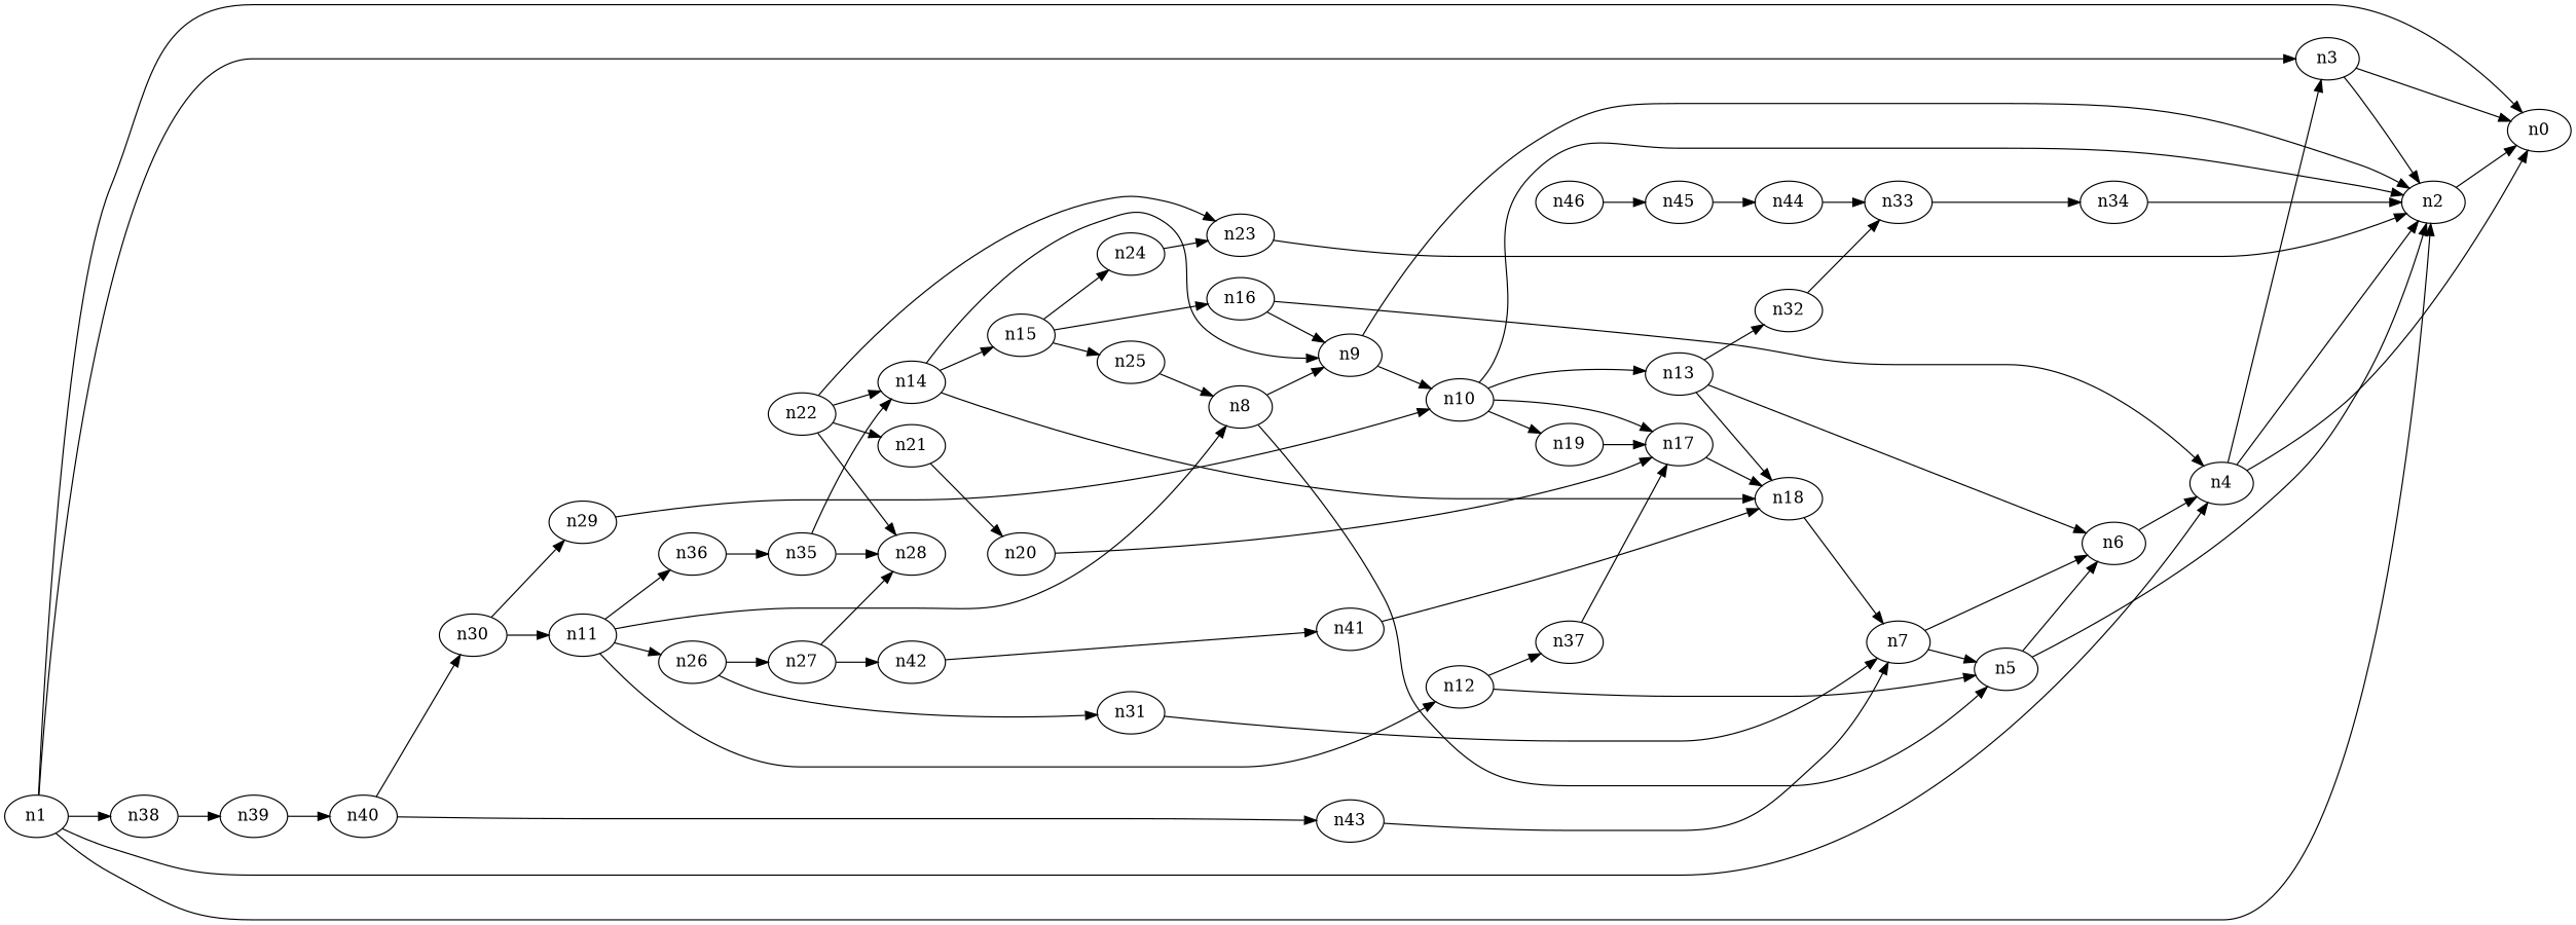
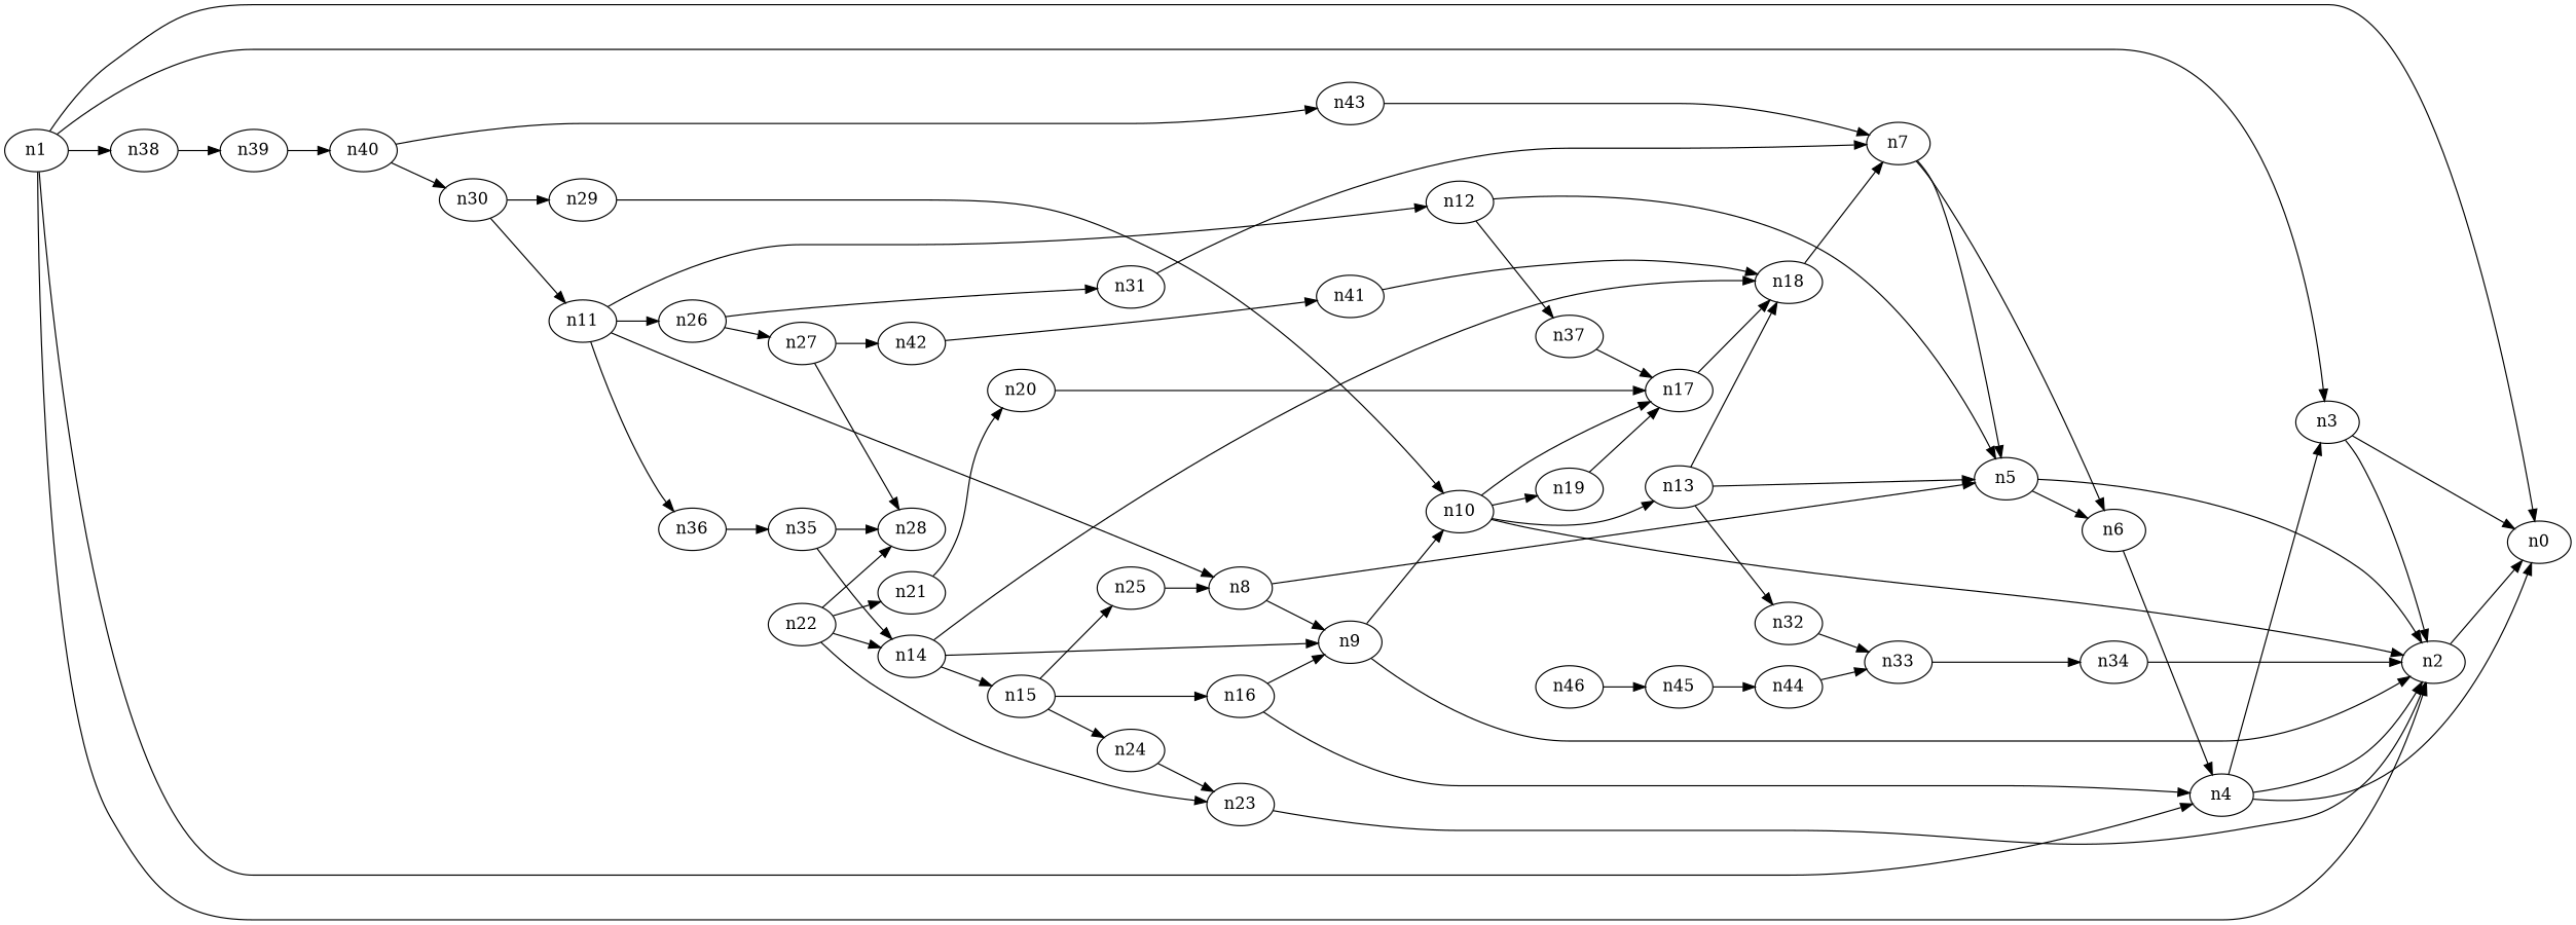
  digraph {
    rankdir=LR
    n1
    n0
    n2
    n3
    n4
    n38
    n39
    n40
    n5
    n6
    n7
    n8
    n9
    n10
    n13
    n17
    n19
    n18
    n32
    n46
    n45
    n33
    n44
    n11
    n12
    n26
    n36
    n37
    n27
    n31
    n35
    n28
    n42
    n14
    n34
    n15
    n16
    n24
    n25
    n23
    n20
    n21
    n22
    n41
    n29
    n30
    n43
    n1 -> n0
    n1 -> n2
    n1 -> n3
    n1 -> n4
    n1 -> n38
    n2 -> n0
    n3 -> n0
    n3 -> n2
    n4 -> n0
    n4 -> n2
    n4 -> n3
    n38 -> n39
    n39 -> n40
    n40 -> n30
    n40 -> n43
    n5 -> n2
    n5 -> n6
    n6 -> n4
    n7 -> n5
    n7 -> n6
    n8 -> n5
    n8 -> n9
    n9 -> n2
    n9 -> n10
    n10 -> n2
    n10 -> n13
    n10 -> n17
    n10 -> n19
-   n13 -> n6
+   n13 -> n5
    n13 -> n18
    n13 -> n32
    n17 -> n18
    n19 -> n17
    n18 -> n7
    n32 -> n33
    n46 -> n45
    n45 -> n44
    n33 -> n34
    n44 -> n33
    n11 -> n8
    n11 -> n12
    n11 -> n26
    n11 -> n36
    n12 -> n5
    n12 -> n37
    n26 -> n27
    n26 -> n31
    n36 -> n35
    n37 -> n17
    n27 -> n28
    n27 -> n42
    n31 -> n7
    n35 -> n28
    n35 -> n14
    n42 -> n41
    n14 -> n9
    n14 -> n18
    n14 -> n15
    n34 -> n2
    n15 -> n16
    n15 -> n24
    n15 -> n25
    n16 -> n4
    n16 -> n9
    n24 -> n23
    n25 -> n8
    n23 -> n2
    n20 -> n17
    n21 -> n20
    n22 -> n28
    n22 -> n14
    n22 -> n23
    n22 -> n21
    n41 -> n18
    n29 -> n10
    n30 -> n11
    n30 -> n29
    n43 -> n7
  }
